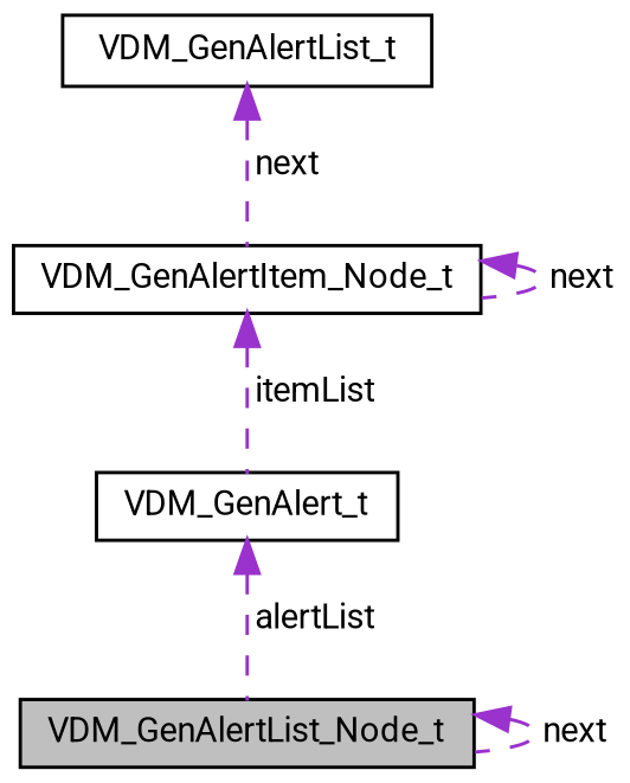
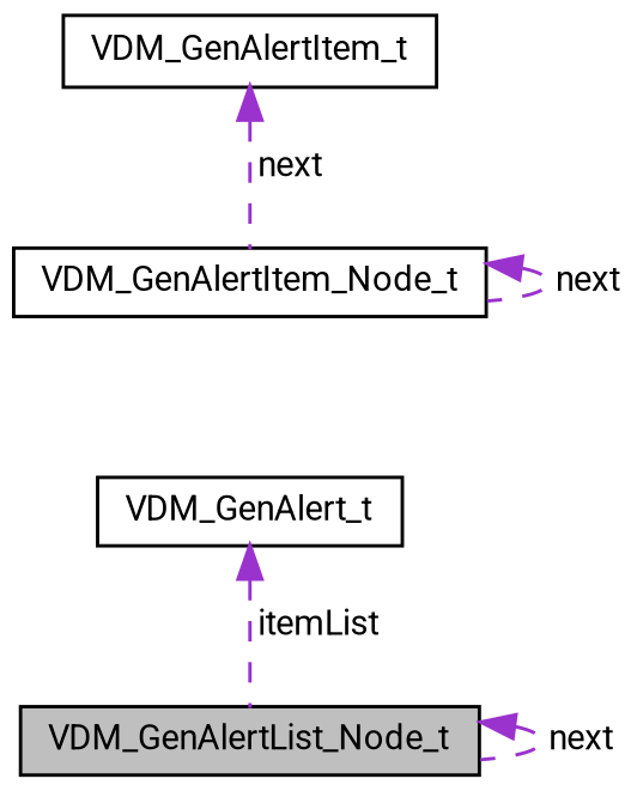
  digraph {
    fontname=Roboto
    node [color=black fontname=Roboto fontsize=10 shape=record]
    edge [color=darkorchid3 dir=back fontname=Roboto fontsize=10 labelfontname=FreeSans labelfontsize=10 style=dashed]
    n1 [fillcolor=grey75 fontcolor=black height=0.2 label=VDM_GenAlertList_Node_t style=filled width=0.4]
    n2 [height=0.2 label=VDM_GenAlert_t width=0.4]
    n3 [height=0.2 label=VDM_GenAlertItem_Node_t width=0.4]
-   n4 [height=0.2 label=VDM_GenAlertList_t width=0.4]
+   n4 [height=0.2 label=VDM_GenAlertItem_t width=0.4]
    n1 -> n1 [label=" next"]
-   n2 -> n1 [label=" alertList"]
-   n3 -> n2 [label=" itemList"]
+   n2 -> n1 [label=" itemList"]
    n3 -> n3 [label=" next"]
    n4 -> n3 [label=" next"]
  }
